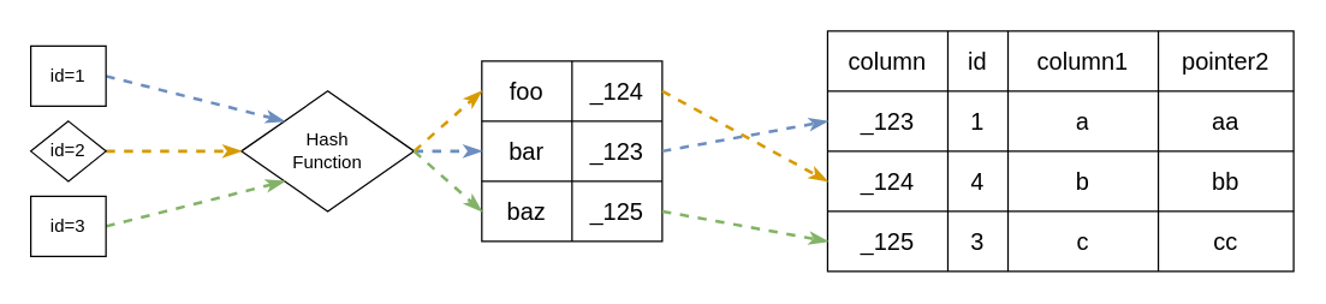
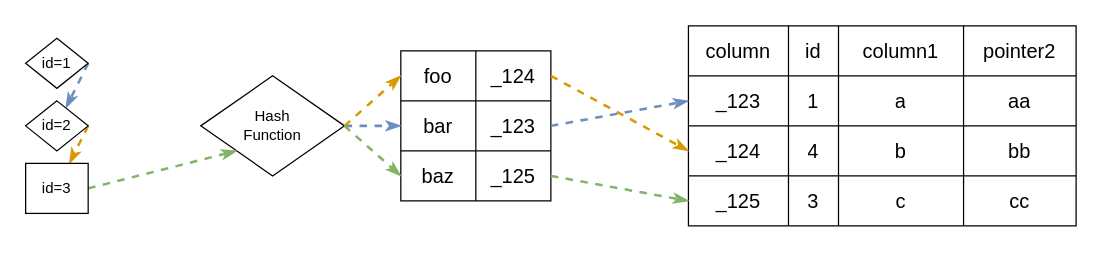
  <mxCell id="0" />
  <mxCell id="1" parent="0" />
  <mxCell id="2" value="" style="shape=table;startSize=0;container=1;collapsible=0;childLayout=tableLayout;fontSize=16;" vertex="1" parent="1"><mxGeometry x="320" y="40" width="120" height="120" as="geometry" /></mxCell>
  <mxCell id="3" value="" style="shape=tableRow;horizontal=0;startSize=0;swimlaneHead=0;swimlaneBody=0;strokeColor=inherit;top=0;left=0;bottom=0;right=0;collapsible=0;dropTarget=0;fillColor=none;points=[[0,0.5],[1,0.5]];portConstraint=eastwest;fontSize=16;" vertex="1" parent="2"><mxGeometry width="120" height="40" as="geometry" /></mxCell>
  <mxCell id="4" value="foo" style="shape=partialRectangle;html=1;whiteSpace=wrap;connectable=0;strokeColor=inherit;overflow=hidden;fillColor=none;top=0;left=0;bottom=0;right=0;pointerEvents=1;fontSize=16;" vertex="1" parent="3"><mxGeometry width="60" height="40" as="geometry"><mxRectangle width="60" height="40" as="alternateBounds" /></mxGeometry></mxCell>
  <mxCell id="5" value="_124" style="shape=partialRectangle;html=1;whiteSpace=wrap;connectable=0;strokeColor=inherit;overflow=hidden;fillColor=none;top=0;left=0;bottom=0;right=0;pointerEvents=1;fontSize=16;" vertex="1" parent="3"><mxGeometry x="60" width="60" height="40" as="geometry"><mxRectangle width="60" height="40" as="alternateBounds" /></mxGeometry></mxCell>
  <mxCell id="6" value="" style="shape=tableRow;horizontal=0;startSize=0;swimlaneHead=0;swimlaneBody=0;strokeColor=inherit;top=0;left=0;bottom=0;right=0;collapsible=0;dropTarget=0;fillColor=none;points=[[0,0.5],[1,0.5]];portConstraint=eastwest;fontSize=16;" vertex="1" parent="2"><mxGeometry y="40" width="120" height="40" as="geometry" /></mxCell>
  <mxCell id="7" value="bar" style="shape=partialRectangle;html=1;whiteSpace=wrap;connectable=0;strokeColor=inherit;overflow=hidden;fillColor=none;top=0;left=0;bottom=0;right=0;pointerEvents=1;fontSize=16;" vertex="1" parent="6"><mxGeometry width="60" height="40" as="geometry"><mxRectangle width="60" height="40" as="alternateBounds" /></mxGeometry></mxCell>
  <mxCell id="8" value="_123" style="shape=partialRectangle;html=1;whiteSpace=wrap;connectable=0;strokeColor=inherit;overflow=hidden;fillColor=none;top=0;left=0;bottom=0;right=0;pointerEvents=1;fontSize=16;" vertex="1" parent="6"><mxGeometry x="60" width="60" height="40" as="geometry"><mxRectangle width="60" height="40" as="alternateBounds" /></mxGeometry></mxCell>
  <mxCell id="9" value="" style="shape=tableRow;horizontal=0;startSize=0;swimlaneHead=0;swimlaneBody=0;strokeColor=inherit;top=0;left=0;bottom=0;right=0;collapsible=0;dropTarget=0;fillColor=none;points=[[0,0.5],[1,0.5]];portConstraint=eastwest;fontSize=16;" vertex="1" parent="2"><mxGeometry y="80" width="120" height="40" as="geometry" /></mxCell>
  <mxCell id="10" value="baz" style="shape=partialRectangle;html=1;whiteSpace=wrap;connectable=0;strokeColor=inherit;overflow=hidden;fillColor=none;top=0;left=0;bottom=0;right=0;pointerEvents=1;fontSize=16;" vertex="1" parent="9"><mxGeometry width="60" height="40" as="geometry"><mxRectangle width="60" height="40" as="alternateBounds" /></mxGeometry></mxCell>
  <mxCell id="11" value="_125" style="shape=partialRectangle;html=1;whiteSpace=wrap;connectable=0;strokeColor=inherit;overflow=hidden;fillColor=none;top=0;left=0;bottom=0;right=0;pointerEvents=1;fontSize=16;" vertex="1" parent="9"><mxGeometry x="60" width="60" height="40" as="geometry"><mxRectangle width="60" height="40" as="alternateBounds" /></mxGeometry></mxCell>
  <mxCell id="12" value="Hash&lt;br&gt;Function" style="rhombus;whiteSpace=wrap;html=1;" vertex="1" parent="1"><mxGeometry x="160" y="60" width="115" height="80" as="geometry" /></mxCell>
  <mxCell id="13" value="" style="shape=table;startSize=0;container=1;collapsible=0;childLayout=tableLayout;fontSize=16;" vertex="1" parent="1"><mxGeometry x="550" y="20" width="310" height="160" as="geometry" /></mxCell>
  <mxCell id="14" value="" style="shape=tableRow;horizontal=0;startSize=0;swimlaneHead=0;swimlaneBody=0;strokeColor=inherit;top=0;left=0;bottom=0;right=0;collapsible=0;dropTarget=0;fillColor=none;points=[[0,0.5],[1,0.5]];portConstraint=eastwest;fontSize=16;" vertex="1" parent="13"><mxGeometry width="310" height="40" as="geometry" /></mxCell>
  <mxCell id="15" value="column" style="shape=partialRectangle;html=1;whiteSpace=wrap;connectable=0;strokeColor=inherit;overflow=hidden;fillColor=none;top=0;left=0;bottom=0;right=0;pointerEvents=1;fontSize=16;" vertex="1" parent="14"><mxGeometry width="80" height="40" as="geometry"><mxRectangle width="80" height="40" as="alternateBounds" /></mxGeometry></mxCell>
  <mxCell id="16" value="id" style="shape=partialRectangle;html=1;whiteSpace=wrap;connectable=0;strokeColor=inherit;overflow=hidden;fillColor=none;top=0;left=0;bottom=0;right=0;pointerEvents=1;fontSize=16;" vertex="1" parent="14"><mxGeometry x="80" width="40" height="40" as="geometry"><mxRectangle width="40" height="40" as="alternateBounds" /></mxGeometry></mxCell>
  <mxCell id="17" value="column1" style="shape=partialRectangle;html=1;whiteSpace=wrap;connectable=0;strokeColor=inherit;overflow=hidden;fillColor=none;top=0;left=0;bottom=0;right=0;pointerEvents=1;fontSize=16;" vertex="1" parent="14"><mxGeometry x="120" width="100" height="40" as="geometry"><mxRectangle width="100" height="40" as="alternateBounds" /></mxGeometry></mxCell>
  <mxCell id="18" value="pointer2" style="shape=partialRectangle;html=1;whiteSpace=wrap;connectable=0;strokeColor=inherit;overflow=hidden;fillColor=none;top=0;left=0;bottom=0;right=0;pointerEvents=1;fontSize=16;" vertex="1" parent="14"><mxGeometry x="220" width="90" height="40" as="geometry"><mxRectangle width="90" height="40" as="alternateBounds" /></mxGeometry></mxCell>
  <mxCell id="19" value="" style="shape=tableRow;horizontal=0;startSize=0;swimlaneHead=0;swimlaneBody=0;strokeColor=inherit;top=0;left=0;bottom=0;right=0;collapsible=0;dropTarget=0;fillColor=none;points=[[0,0.5],[1,0.5]];portConstraint=eastwest;fontSize=16;" vertex="1" parent="13"><mxGeometry y="40" width="310" height="40" as="geometry" /></mxCell>
  <mxCell id="20" value="_123" style="shape=partialRectangle;html=1;whiteSpace=wrap;connectable=0;strokeColor=inherit;overflow=hidden;fillColor=none;top=0;left=0;bottom=0;right=0;pointerEvents=1;fontSize=16;" vertex="1" parent="19"><mxGeometry width="80" height="40" as="geometry"><mxRectangle width="80" height="40" as="alternateBounds" /></mxGeometry></mxCell>
  <mxCell id="21" value="1" style="shape=partialRectangle;html=1;whiteSpace=wrap;connectable=0;strokeColor=inherit;overflow=hidden;fillColor=none;top=0;left=0;bottom=0;right=0;pointerEvents=1;fontSize=16;" vertex="1" parent="19"><mxGeometry x="80" width="40" height="40" as="geometry"><mxRectangle width="40" height="40" as="alternateBounds" /></mxGeometry></mxCell>
  <mxCell id="22" value="a" style="shape=partialRectangle;html=1;whiteSpace=wrap;connectable=0;strokeColor=inherit;overflow=hidden;fillColor=none;top=0;left=0;bottom=0;right=0;pointerEvents=1;fontSize=16;" vertex="1" parent="19"><mxGeometry x="120" width="100" height="40" as="geometry"><mxRectangle width="100" height="40" as="alternateBounds" /></mxGeometry></mxCell>
  <mxCell id="23" value="aa" style="shape=partialRectangle;html=1;whiteSpace=wrap;connectable=0;strokeColor=inherit;overflow=hidden;fillColor=none;top=0;left=0;bottom=0;right=0;pointerEvents=1;fontSize=16;" vertex="1" parent="19"><mxGeometry x="220" width="90" height="40" as="geometry"><mxRectangle width="90" height="40" as="alternateBounds" /></mxGeometry></mxCell>
  <mxCell id="24" value="" style="shape=tableRow;horizontal=0;startSize=0;swimlaneHead=0;swimlaneBody=0;strokeColor=inherit;top=0;left=0;bottom=0;right=0;collapsible=0;dropTarget=0;fillColor=none;points=[[0,0.5],[1,0.5]];portConstraint=eastwest;fontSize=16;" vertex="1" parent="13"><mxGeometry y="80" width="310" height="40" as="geometry" /></mxCell>
  <mxCell id="25" value="_124" style="shape=partialRectangle;html=1;whiteSpace=wrap;connectable=0;strokeColor=inherit;overflow=hidden;fillColor=none;top=0;left=0;bottom=0;right=0;pointerEvents=1;fontSize=16;" vertex="1" parent="24"><mxGeometry width="80" height="40" as="geometry"><mxRectangle width="80" height="40" as="alternateBounds" /></mxGeometry></mxCell>
  <mxCell id="26" value="4" style="shape=partialRectangle;html=1;whiteSpace=wrap;connectable=0;strokeColor=inherit;overflow=hidden;fillColor=none;top=0;left=0;bottom=0;right=0;pointerEvents=1;fontSize=16;" vertex="1" parent="24"><mxGeometry x="80" width="40" height="40" as="geometry"><mxRectangle width="40" height="40" as="alternateBounds" /></mxGeometry></mxCell>
  <mxCell id="27" value="b" style="shape=partialRectangle;html=1;whiteSpace=wrap;connectable=0;strokeColor=inherit;overflow=hidden;fillColor=none;top=0;left=0;bottom=0;right=0;pointerEvents=1;fontSize=16;" vertex="1" parent="24"><mxGeometry x="120" width="100" height="40" as="geometry"><mxRectangle width="100" height="40" as="alternateBounds" /></mxGeometry></mxCell>
  <mxCell id="28" value="bb" style="shape=partialRectangle;html=1;whiteSpace=wrap;connectable=0;strokeColor=inherit;overflow=hidden;fillColor=none;top=0;left=0;bottom=0;right=0;pointerEvents=1;fontSize=16;" vertex="1" parent="24"><mxGeometry x="220" width="90" height="40" as="geometry"><mxRectangle width="90" height="40" as="alternateBounds" /></mxGeometry></mxCell>
  <mxCell id="29" style="shape=tableRow;horizontal=0;startSize=0;swimlaneHead=0;swimlaneBody=0;strokeColor=inherit;top=0;left=0;bottom=0;right=0;collapsible=0;dropTarget=0;fillColor=none;points=[[0,0.5],[1,0.5]];portConstraint=eastwest;fontSize=16;" vertex="1" parent="13"><mxGeometry y="120" width="310" height="40" as="geometry" /></mxCell>
  <mxCell id="30" value="_125" style="shape=partialRectangle;html=1;whiteSpace=wrap;connectable=0;strokeColor=inherit;overflow=hidden;fillColor=none;top=0;left=0;bottom=0;right=0;pointerEvents=1;fontSize=16;" vertex="1" parent="29"><mxGeometry width="80" height="40" as="geometry"><mxRectangle width="80" height="40" as="alternateBounds" /></mxGeometry></mxCell>
  <mxCell id="31" value="3" style="shape=partialRectangle;html=1;whiteSpace=wrap;connectable=0;strokeColor=inherit;overflow=hidden;fillColor=none;top=0;left=0;bottom=0;right=0;pointerEvents=1;fontSize=16;" vertex="1" parent="29"><mxGeometry x="80" width="40" height="40" as="geometry"><mxRectangle width="40" height="40" as="alternateBounds" /></mxGeometry></mxCell>
  <mxCell id="32" value="c" style="shape=partialRectangle;html=1;whiteSpace=wrap;connectable=0;strokeColor=inherit;overflow=hidden;fillColor=none;top=0;left=0;bottom=0;right=0;pointerEvents=1;fontSize=16;" vertex="1" parent="29"><mxGeometry x="120" width="100" height="40" as="geometry"><mxRectangle width="100" height="40" as="alternateBounds" /></mxGeometry></mxCell>
  <mxCell id="33" value="cc" style="shape=partialRectangle;html=1;whiteSpace=wrap;connectable=0;strokeColor=inherit;overflow=hidden;fillColor=none;top=0;left=0;bottom=0;right=0;pointerEvents=1;fontSize=16;" vertex="1" parent="29"><mxGeometry x="220" width="90" height="40" as="geometry"><mxRectangle width="90" height="40" as="alternateBounds" /></mxGeometry></mxCell>
  <mxCell id="34" value="" style="endArrow=classicThin;html=1;rounded=0;dashed=1;exitX=1;exitY=0.5;exitDx=0;exitDy=0;entryX=0;entryY=0.5;entryDx=0;entryDy=0;endFill=1;fillColor=#ffe6cc;strokeColor=#d79b00;strokeWidth=2;" edge="1" parent="1" source="3" target="24"><mxGeometry width="50" height="50" relative="1" as="geometry"><mxPoint x="390" y="160" as="sourcePoint" /><mxPoint x="440" y="110" as="targetPoint" /></mxGeometry></mxCell>
  <mxCell id="35" value="" style="endArrow=classicThin;html=1;rounded=0;dashed=1;exitX=1;exitY=0.5;exitDx=0;exitDy=0;entryX=0;entryY=0.5;entryDx=0;entryDy=0;endFill=1;fillColor=#dae8fc;strokeColor=#6c8ebf;strokeWidth=2;" edge="1" parent="1" source="6" target="19"><mxGeometry width="50" height="50" relative="1" as="geometry"><mxPoint x="450" y="40" as="sourcePoint" /><mxPoint x="620" y="100" as="targetPoint" /></mxGeometry></mxCell>
  <mxCell id="36" value="" style="endArrow=classicThin;html=1;rounded=0;dashed=1;exitX=1;exitY=0.5;exitDx=0;exitDy=0;entryX=0;entryY=0.5;entryDx=0;entryDy=0;endFill=1;fillColor=#d5e8d4;strokeColor=#82b366;strokeWidth=2;" edge="1" parent="1" source="9" target="29"><mxGeometry width="50" height="50" relative="1" as="geometry"><mxPoint x="450" y="80" as="sourcePoint" /><mxPoint x="620" y="60" as="targetPoint" /></mxGeometry></mxCell>
- <mxCell id="37" value="" style="endArrow=classicThin;html=1;rounded=0;dashed=1;exitX=1;exitY=0.5;exitDx=0;exitDy=0;entryX=0;entryY=0;entryDx=0;entryDy=0;endFill=1;fillColor=#dae8fc;strokeColor=#6c8ebf;strokeWidth=2;" edge="1" parent="1" source="44" target="12"><mxGeometry width="50" height="50" relative="1" as="geometry"><mxPoint x="450" y="40" as="sourcePoint" /><mxPoint x="620" y="100" as="targetPoint" /></mxGeometry></mxCell>
+ <mxCell id="37" value="" style="endArrow=classicThin;html=1;rounded=0;dashed=1;exitX=1;exitY=0.5;exitDx=0;exitDy=0;endFill=1;fillColor=#dae8fc;strokeColor=#6c8ebf;strokeWidth=2;" edge="1" parent="1" source="44" target="45"><mxGeometry width="50" height="50" relative="1" as="geometry"><mxPoint x="450" y="40" as="sourcePoint" /><mxPoint x="620" y="100" as="targetPoint" /></mxGeometry></mxCell>
  <mxCell id="38" value="" style="endArrow=classicThin;html=1;rounded=0;dashed=1;exitX=1;exitY=0.5;exitDx=0;exitDy=0;entryX=0;entryY=0.5;entryDx=0;entryDy=0;endFill=1;fillColor=#dae8fc;strokeColor=#6c8ebf;strokeWidth=2;" edge="1" parent="1" source="12" target="6"><mxGeometry width="50" height="50" relative="1" as="geometry"><mxPoint x="80" y="60" as="sourcePoint" /><mxPoint x="170" y="80" as="targetPoint" /></mxGeometry></mxCell>
- <mxCell id="39" value="" style="endArrow=classicThin;html=1;rounded=0;dashed=1;exitX=1;exitY=0.5;exitDx=0;exitDy=0;entryX=0;entryY=0.5;entryDx=0;entryDy=0;endFill=1;fillColor=#ffe6cc;strokeColor=#d79b00;strokeWidth=2;" edge="1" parent="1" source="45" target="12"><mxGeometry width="50" height="50" relative="1" as="geometry"><mxPoint x="450" y="40" as="sourcePoint" /><mxPoint x="620" y="100" as="targetPoint" /></mxGeometry></mxCell>
+ <mxCell id="39" value="" style="endArrow=classicThin;html=1;rounded=0;dashed=1;exitX=1;exitY=0.5;exitDx=0;exitDy=0;endFill=1;fillColor=#ffe6cc;strokeColor=#d79b00;strokeWidth=2;" edge="1" parent="1" source="45" target="46"><mxGeometry width="50" height="50" relative="1" as="geometry"><mxPoint x="450" y="40" as="sourcePoint" /><mxPoint x="620" y="100" as="targetPoint" /></mxGeometry></mxCell>
  <mxCell id="40" value="" style="endArrow=classicThin;html=1;rounded=0;dashed=1;exitX=1;exitY=0.5;exitDx=0;exitDy=0;entryX=0;entryY=0.5;entryDx=0;entryDy=0;endFill=1;fillColor=#ffe6cc;strokeColor=#d79b00;strokeWidth=2;" edge="1" parent="1" source="12" target="3"><mxGeometry width="50" height="50" relative="1" as="geometry"><mxPoint x="80" y="110" as="sourcePoint" /><mxPoint x="170" y="80" as="targetPoint" /></mxGeometry></mxCell>
  <mxCell id="41" value="" style="endArrow=classicThin;html=1;rounded=0;dashed=1;exitX=1;exitY=0.5;exitDx=0;exitDy=0;entryX=0;entryY=1;entryDx=0;entryDy=0;endFill=1;fillColor=#d5e8d4;strokeColor=#82b366;strokeWidth=2;" edge="1" parent="1" target="12"><mxGeometry width="50" height="50" relative="1" as="geometry"><mxPoint x="70" y="150" as="sourcePoint" /><mxPoint x="240" y="170" as="targetPoint" /></mxGeometry></mxCell>
  <mxCell id="42" value="" style="endArrow=classicThin;html=1;rounded=0;dashed=1;exitX=1;exitY=0.5;exitDx=0;exitDy=0;entryX=0;entryY=0.5;entryDx=0;entryDy=0;endFill=1;fillColor=#d5e8d4;strokeColor=#82b366;strokeWidth=2;" edge="1" parent="1" source="12" target="9"><mxGeometry width="50" height="50" relative="1" as="geometry"><mxPoint x="80" y="160" as="sourcePoint" /><mxPoint x="190" y="100" as="targetPoint" /></mxGeometry></mxCell>
  <mxCell id="43" value="" style="group" vertex="1" connectable="0" parent="1"><mxGeometry x="20" y="30" width="50" height="140" as="geometry" /></mxCell>
- <mxCell id="44" value="id=1" style="rounded=0;whiteSpace=wrap;html=1;" vertex="1" parent="43"><mxGeometry width="50" height="40" as="geometry" /></mxCell>
+ <mxCell id="44" value="id=1" style="rhombus;whiteSpace=wrap;html=1;" vertex="1" parent="43"><mxGeometry width="50" height="40" as="geometry" /></mxCell>
  <mxCell id="45" value="id=2" style="rhombus;whiteSpace=wrap;html=1;" vertex="1" parent="43"><mxGeometry y="50" width="50" height="40" as="geometry" /></mxCell>
  <mxCell id="46" value="id=3" style="rounded=0;whiteSpace=wrap;html=1;" vertex="1" parent="43"><mxGeometry y="100" width="50" height="40" as="geometry" /></mxCell>
